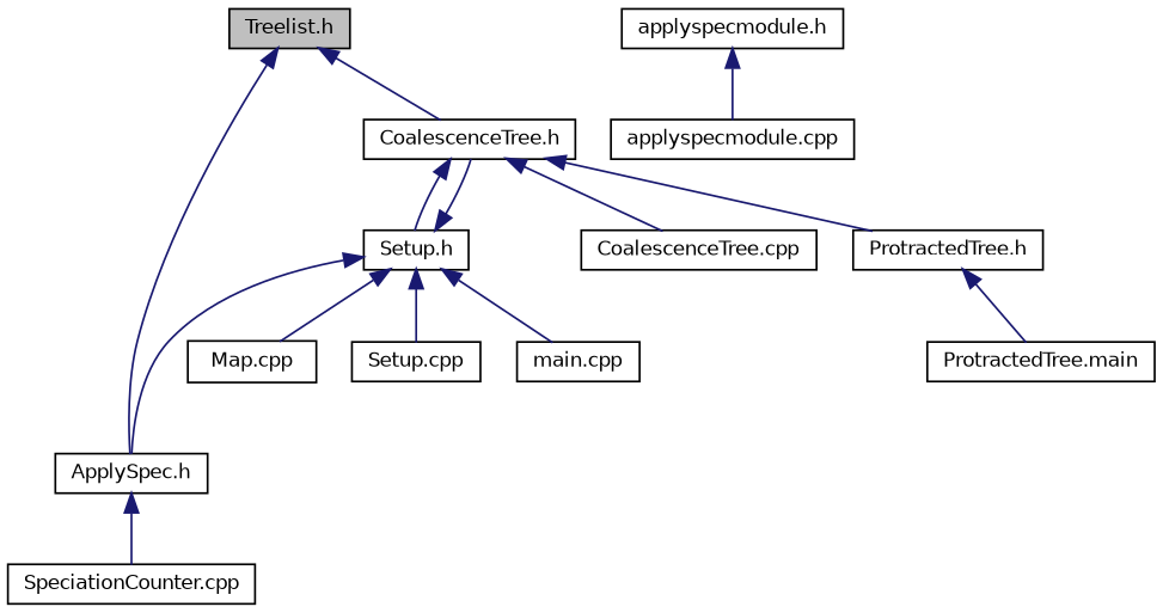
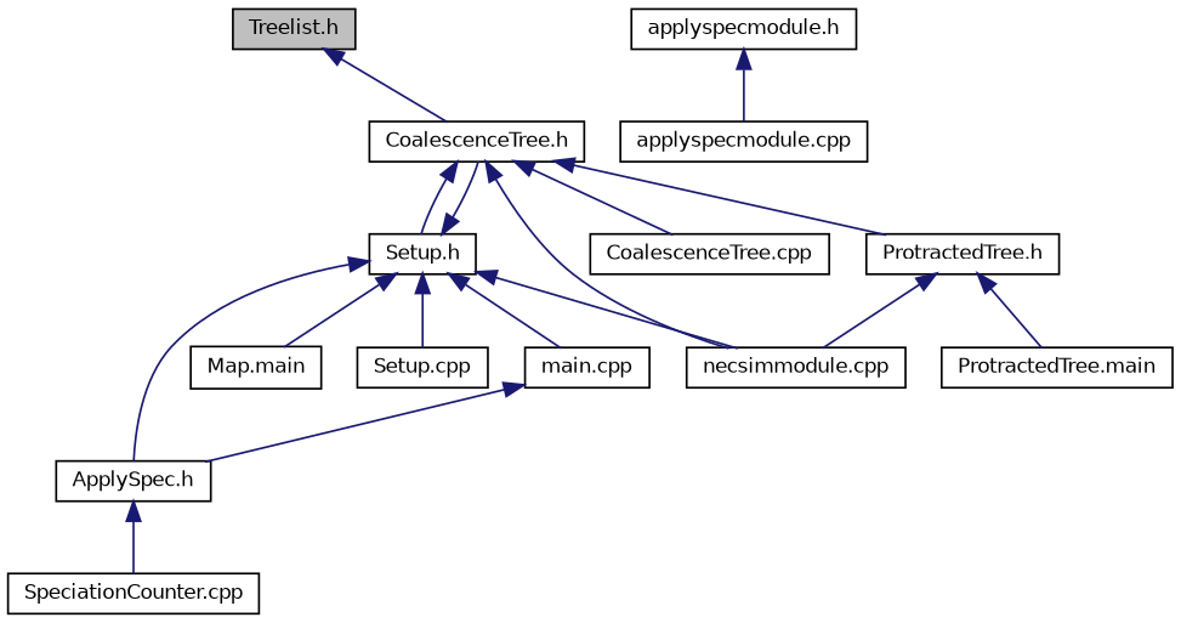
  digraph {
    node [color=black fillcolor=white fontname=Helvetica fontsize=10 shape=record style=filled]
    edge [color=midnightblue dir=back fontname=Helvetica fontsize=10 labelfontname=Helvetica labelfontsize=10 style=solid]
    n1 [fillcolor=grey75 fontcolor=black height=0.2 label="Treelist.h" width=0.4]
    n2 [height=0.2 label="ApplySpec.h" width=0.4]
    n3 [height=0.2 label="CoalescenceTree.h" width=0.4]
    n4 [height=0.2 label="SpeciationCounter.cpp" width=0.4]
    n5 [height=0.2 label="Setup.h" width=0.4]
+   n6 [height=0.2 label="necsimmodule.cpp" width=0.4]
    n7 [height=0.2 label="ProtractedTree.h" width=0.4]
    n8 [height=0.2 label="CoalescenceTree.cpp" width=0.4]
    n9 [height=0.2 label="applyspecmodule.h" width=0.4]
    n10 [height=0.2 label="applyspecmodule.cpp" width=0.4]
    n11 [height=0.2 label="main.cpp" width=0.4]
-   n12 [height=0.2 label="Map.cpp" width=0.4]
+   n12 [height=0.2 label="Map.main" width=0.4]
    n13 [height=0.2 label="Setup.cpp" width=0.4]
    n14 [height=0.2 label="ProtractedTree.main" width=0.4]
-   n1 -> n2
+   n11 -> n2
    n1 -> n3
    n2 -> n4
    n3 -> n5
+   n3 -> n6
    n3 -> n7
    n3 -> n8
    n5 -> n2
    n5 -> n3
+   n5 -> n6
    n5 -> n11
    n5 -> n12
    n5 -> n13
+   n7 -> n6
    n7 -> n14
    n9 -> n10
  }
